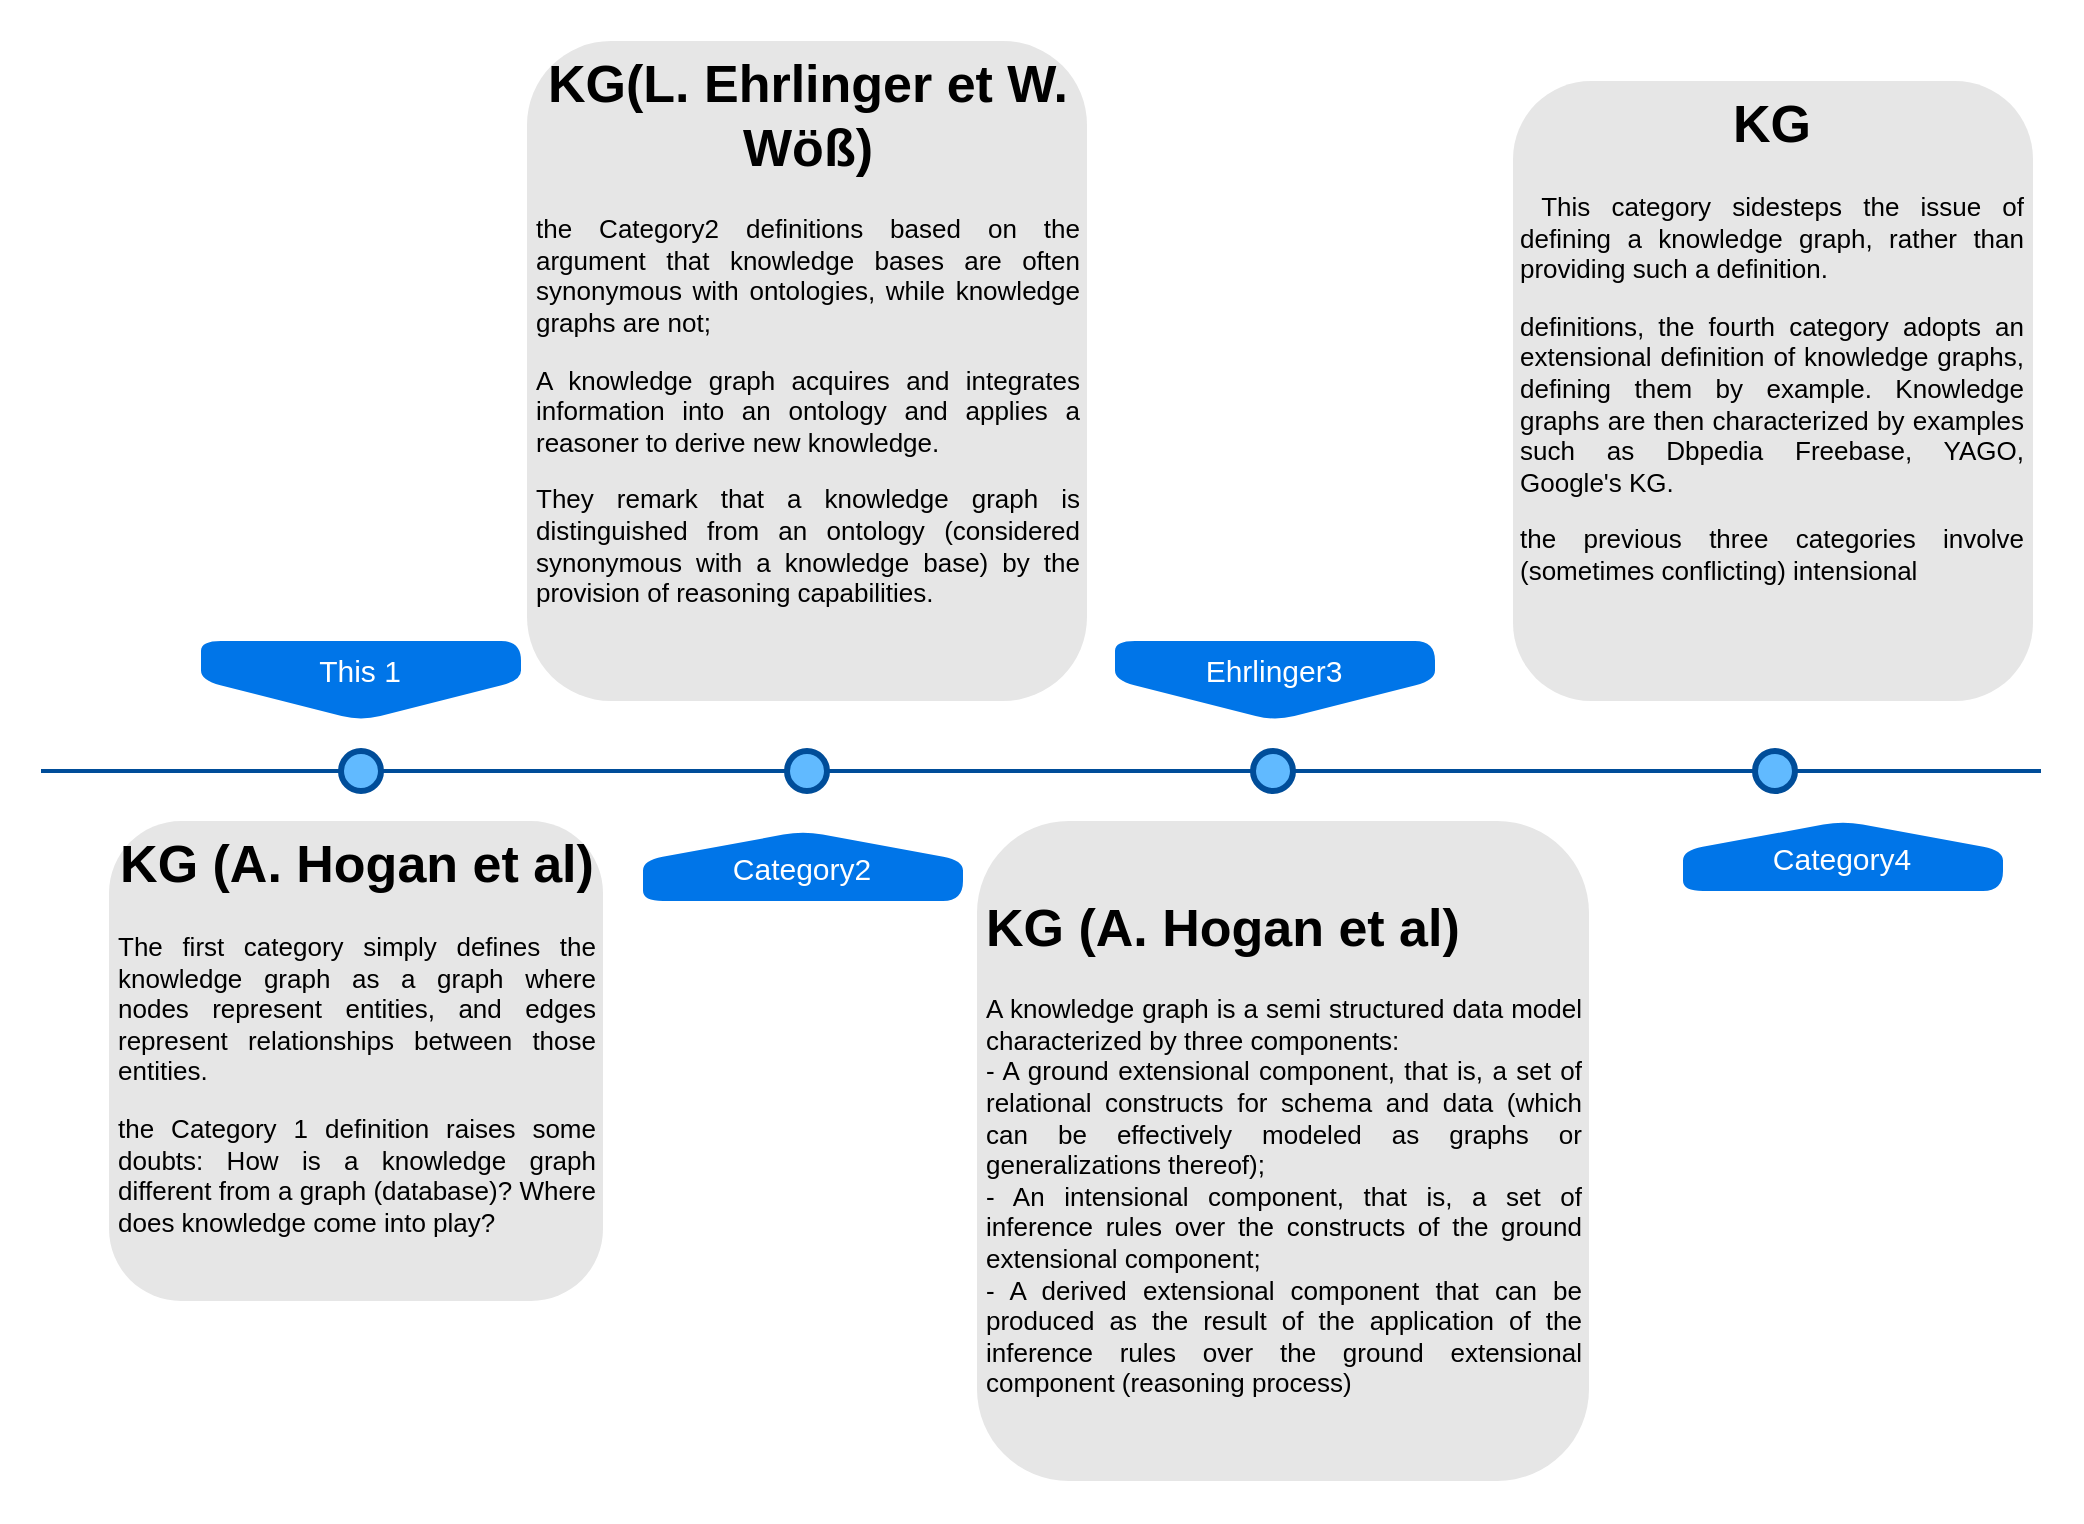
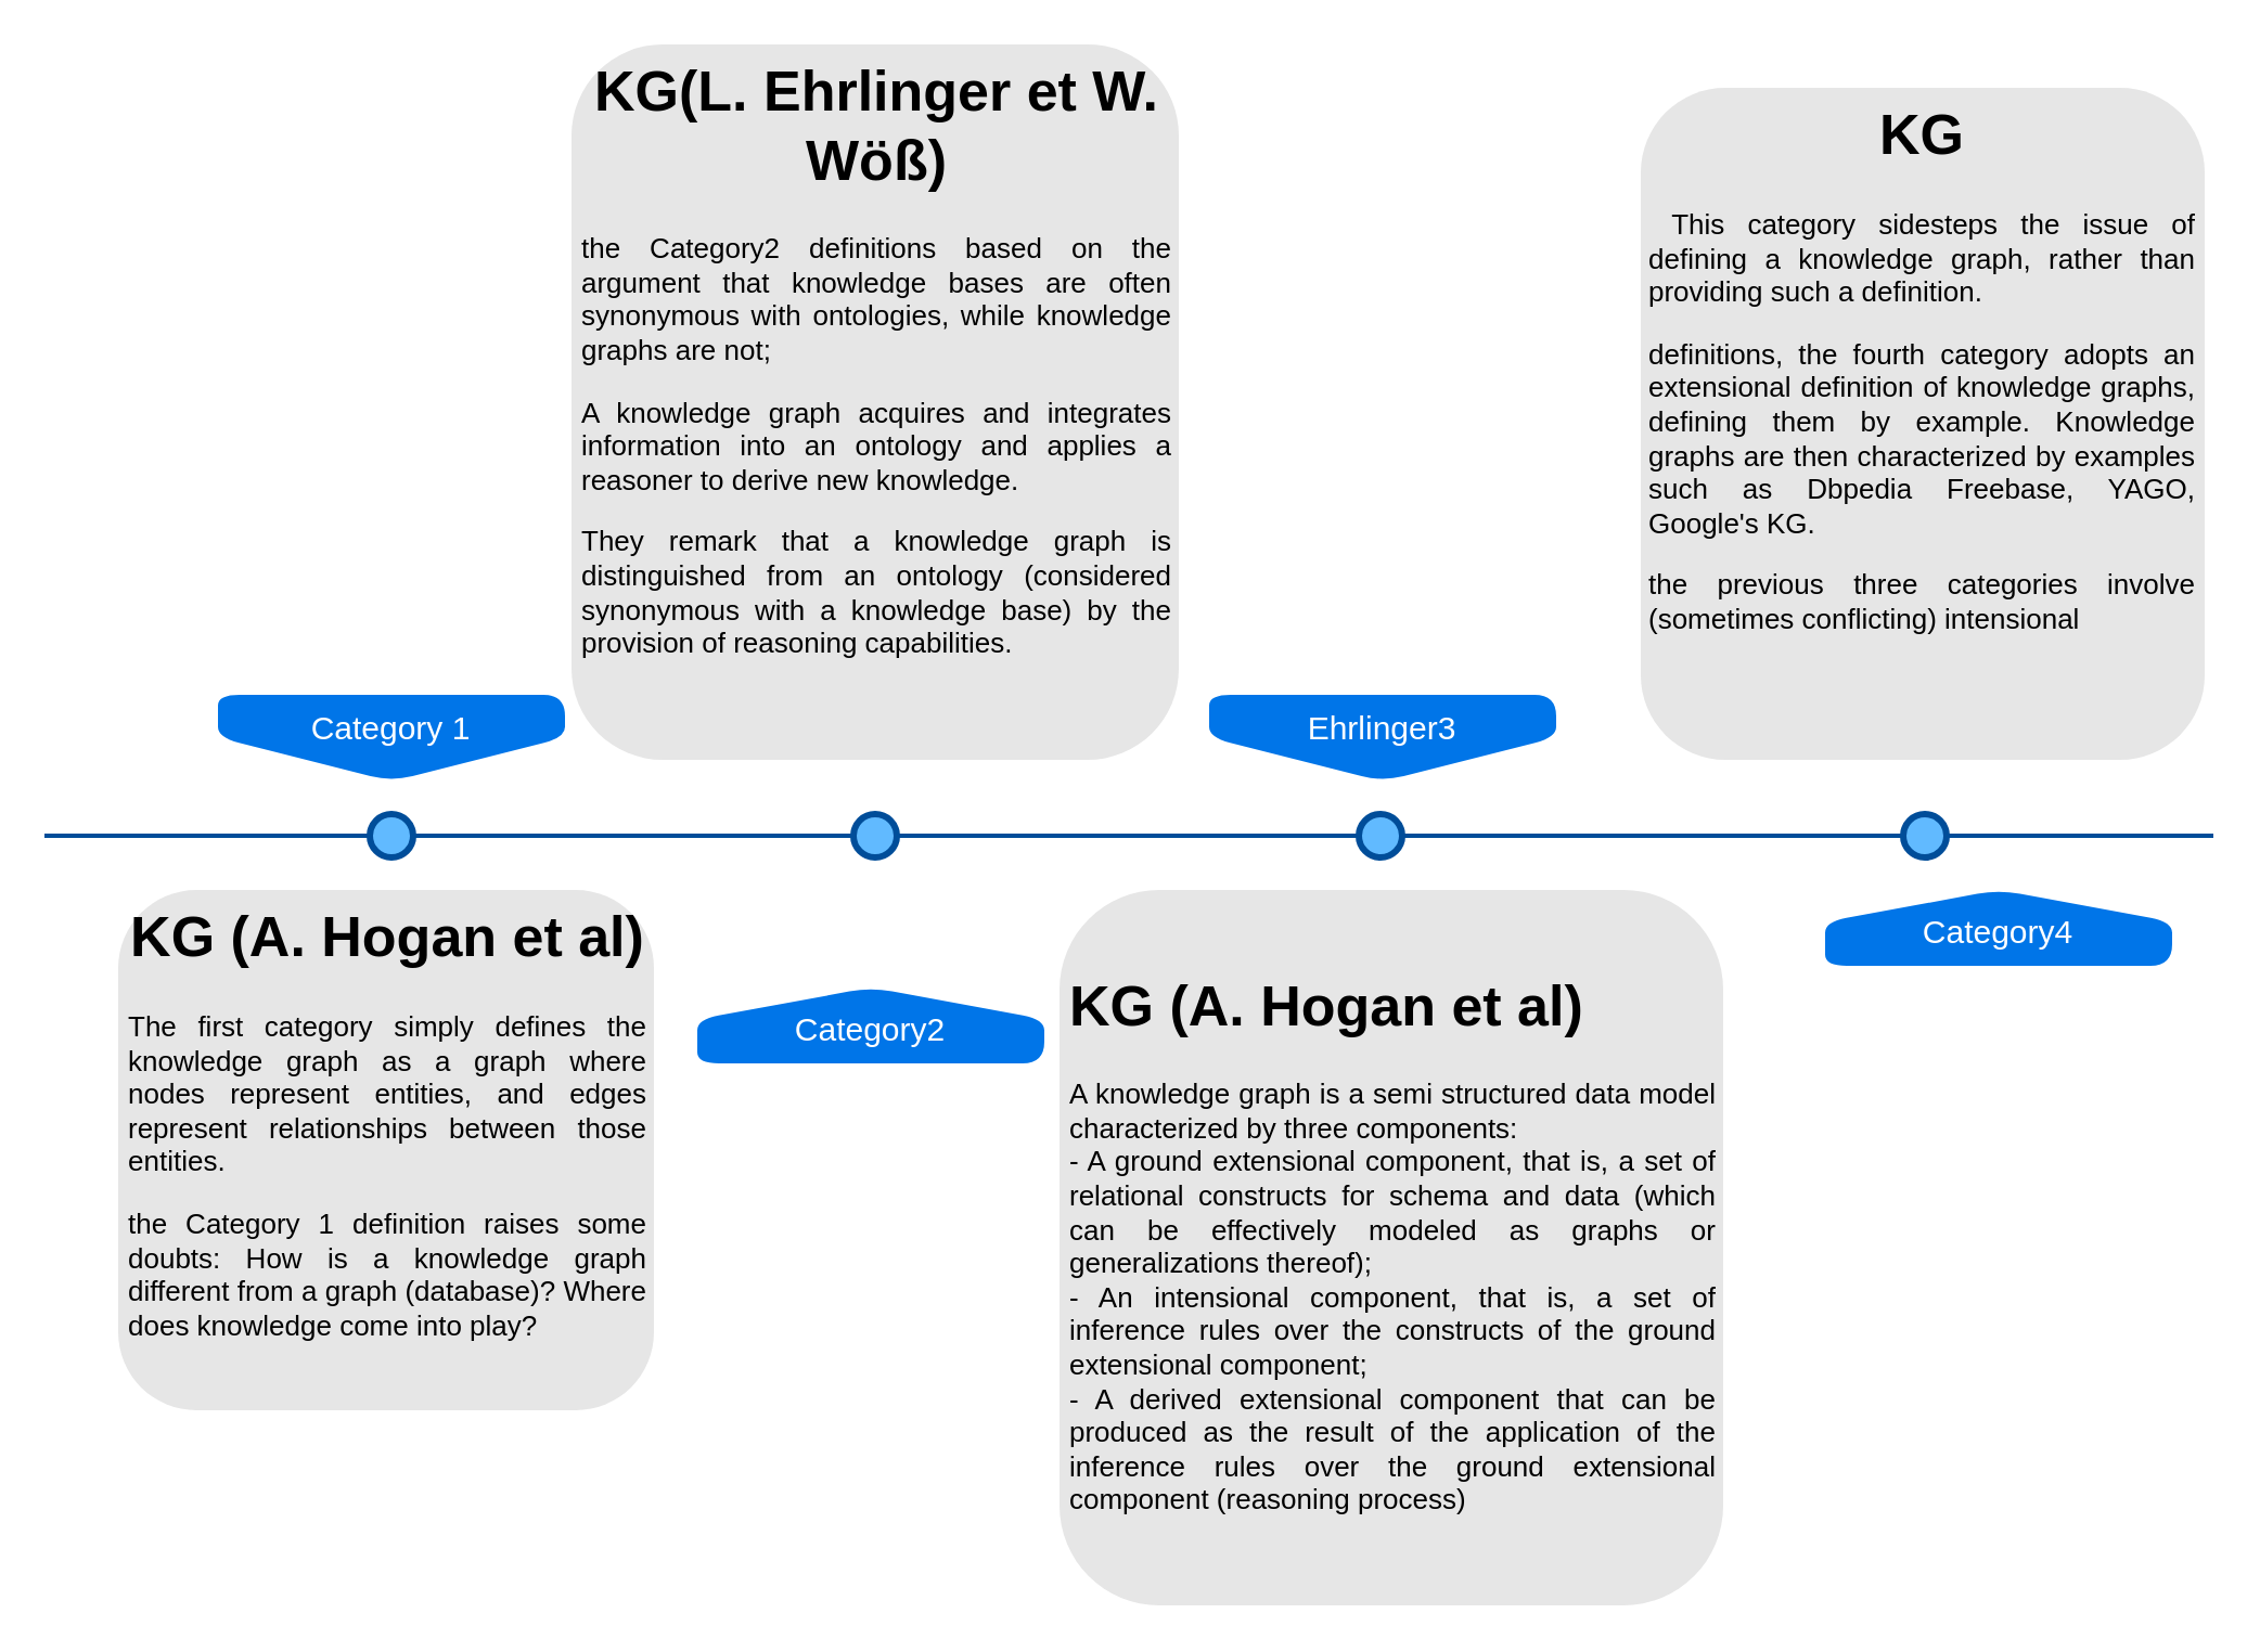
  <mxCell id="0" />
  <mxCell id="1" parent="0" />
  <mxCell id="2" value="" style="line;strokeWidth=2;html=1;fillColor=none;fontSize=28;fontColor=#004D99;strokeColor=#004D99;rounded=1;" parent="1" vertex="1"><mxGeometry x="20" y="380" width="1000" height="10" as="geometry" /></mxCell>
- <mxCell id="3" value="This 1" style="shape=offPageConnector;whiteSpace=wrap;html=1;fillColor=#0075E8;fontSize=15;fontColor=#FFFFFF;size=0.509;verticalAlign=top;strokeColor=none;rounded=1;" parent="1" vertex="1"><mxGeometry x="100" y="320" width="160" height="40" as="geometry" /></mxCell>
+ <mxCell id="3" value="Category 1" style="shape=offPageConnector;whiteSpace=wrap;html=1;fillColor=#0075E8;fontSize=15;fontColor=#FFFFFF;size=0.509;verticalAlign=top;strokeColor=none;rounded=1;" parent="1" vertex="1"><mxGeometry x="100" y="320" width="160" height="40" as="geometry" /></mxCell>
  <mxCell id="4" value="Ehrlinger3" style="shape=offPageConnector;whiteSpace=wrap;html=1;fillColor=#0075E8;fontSize=15;fontColor=#FFFFFF;size=0.509;verticalAlign=top;strokeColor=none;rounded=1;" parent="1" vertex="1"><mxGeometry x="557" y="320" width="160" height="40" as="geometry" /></mxCell>
  <mxCell id="5" value="Category4" style="shape=offPageConnector;whiteSpace=wrap;html=1;fillColor=#0075E8;fontSize=15;fontColor=#FFFFFF;size=0.418;flipV=1;verticalAlign=bottom;strokeColor=none;spacingBottom=4;rounded=1;" parent="1" vertex="1"><mxGeometry x="841" y="410" width="160" height="35" as="geometry" /></mxCell>
  <mxCell id="6" value="" style="ellipse;whiteSpace=wrap;html=1;fillColor=#61BAFF;fontSize=28;fontColor=#004D99;strokeWidth=3;strokeColor=#004D99;rounded=1;" parent="1" vertex="1"><mxGeometry x="170" y="375" width="20" height="20" as="geometry" /></mxCell>
  <mxCell id="7" value="" style="ellipse;whiteSpace=wrap;html=1;fillColor=#61BAFF;fontSize=28;fontColor=#004D99;strokeWidth=3;strokeColor=#004D99;rounded=1;" parent="1" vertex="1"><mxGeometry x="393" y="375" width="20" height="20" as="geometry" /></mxCell>
  <mxCell id="8" value="" style="ellipse;whiteSpace=wrap;html=1;fillColor=#61BAFF;fontSize=28;fontColor=#004D99;strokeWidth=3;strokeColor=#004D99;rounded=1;" parent="1" vertex="1"><mxGeometry x="626" y="375" width="20" height="20" as="geometry" /></mxCell>
  <mxCell id="9" value="" style="ellipse;whiteSpace=wrap;html=1;fillColor=#61BAFF;fontSize=28;fontColor=#004D99;strokeWidth=3;strokeColor=#004D99;rounded=1;" parent="1" vertex="1"><mxGeometry x="877" y="375" width="20" height="20" as="geometry" /></mxCell>
  <mxCell id="10" value="&lt;h1 align=&quot;center&quot;&gt;KG (A. Hogan et al)&lt;br&gt;&lt;/h1&gt;&lt;p align=&quot;justify&quot;&gt;The first category simply defines the knowledge graph as a graph where nodes represent entities, and edges represent relationships between those entities.&lt;/p&gt;&lt;p align=&quot;justify&quot;&gt;the Category 1 definition raises some doubts: How is a knowledge graph different from a graph (database)? Where does knowledge come into play?&lt;br&gt;&lt;/p&gt;" style="text;html=1;spacing=5;spacingTop=-20;whiteSpace=wrap;overflow=hidden;strokeColor=none;strokeWidth=3;fillColor=#E6E6E6;fontSize=13;fontColor=#000000;align=left;rounded=1;" parent="1" vertex="1"><mxGeometry x="54" y="410" width="247" height="240" as="geometry" /></mxCell>
  <mxCell id="11" value="&lt;h1 align=&quot;center&quot;&gt;KG(L. Ehrlinger et W. Wöß)&lt;br&gt;&lt;/h1&gt;&lt;p align=&quot;justify&quot;&gt;the Category2 definitions based on the argument that knowledge bases are often synonymous with ontologies, while knowledge graphs are not;&lt;/p&gt;&lt;p align=&quot;justify&quot;&gt;A knowledge graph acquires and integrates information into an ontology and applies a reasoner to derive new knowledge.&lt;/p&gt;&lt;p align=&quot;justify&quot;&gt;They remark that a knowledge graph is distinguished from an ontology (considered synonymous with a knowledge base) by the provision of reasoning capabilities.&lt;br&gt;&lt;/p&gt;" style="text;html=1;spacing=5;spacingTop=-20;whiteSpace=wrap;overflow=hidden;strokeColor=none;strokeWidth=3;fillColor=#E6E6E6;fontSize=13;fontColor=#000000;align=left;rounded=1;" parent="1" vertex="1"><mxGeometry x="263" y="20" width="280" height="330" as="geometry" /></mxCell>
  <mxCell id="12" value="&lt;div align=&quot;left&quot;&gt;&lt;br&gt;&lt;/div&gt;&lt;div align=&quot;justify&quot;&gt;&amp;nbsp;&amp;nbsp; &lt;br&gt;&lt;/div&gt;&lt;div align=&quot;justify&quot;&gt;&lt;h1&gt;KG (A. Hogan et al)&lt;/h1&gt;&lt;/div&gt;&lt;div align=&quot;justify&quot;&gt;A knowledge graph is a semi structured data model characterized by three components:&lt;/div&gt;&lt;div align=&quot;justify&quot;&gt;- A ground extensional component, that is, a set of relational constructs for schema and data (which can be effectively modeled as graphs or generalizations thereof);&lt;/div&gt;&lt;div align=&quot;justify&quot;&gt;- An intensional component, that is, a set of inference rules over the constructs of the ground extensional component;&lt;/div&gt;&lt;div align=&quot;justify&quot;&gt;- A derived extensional component that can be produced as the result of the application of the inference rules over the ground extensional component (reasoning process)&lt;br&gt;&lt;/div&gt;" style="text;html=1;spacing=5;spacingTop=-20;whiteSpace=wrap;overflow=hidden;strokeColor=none;strokeWidth=3;fillColor=#E6E6E6;fontSize=13;fontColor=#000000;align=left;rounded=1;" parent="1" vertex="1"><mxGeometry x="488" y="410" width="306" height="330" as="geometry" /></mxCell>
  <mxCell id="13" value="&lt;h1&gt;KG&lt;/h1&gt;&lt;p align=&quot;justify&quot;&gt;&amp;nbsp;This category sidesteps the issue of defining a knowledge graph, rather than providing such a definition.&lt;/p&gt;&lt;p align=&quot;justify&quot;&gt;definitions, the fourth category adopts an extensional definition of knowledge graphs, defining them by example. Knowledge graphs are then characterized by examples such as Dbpedia Freebase, YAGO, Google's KG.&lt;/p&gt;&lt;p align=&quot;justify&quot;&gt;the previous three categories involve (sometimes conflicting) intensional&lt;br&gt;&lt;/p&gt;" style="text;html=1;spacing=5;spacingTop=-20;whiteSpace=wrap;overflow=hidden;strokeColor=none;strokeWidth=3;fillColor=#E6E6E6;fontSize=13;fontColor=#000000;align=center;rounded=1;" vertex="1" parent="1"><mxGeometry x="756" y="40" width="260" height="310" as="geometry" /></mxCell>
- <mxCell id="14" value="Category2" style="shape=offPageConnector;whiteSpace=wrap;html=1;fillColor=#0075E8;fontSize=15;fontColor=#FFFFFF;size=0.418;flipV=1;verticalAlign=bottom;strokeColor=none;spacingBottom=4;rounded=1;" vertex="1" parent="1"><mxGeometry x="321" y="415" width="160" height="35" as="geometry" /></mxCell>
+ <mxCell id="14" value="Category2" style="shape=offPageConnector;whiteSpace=wrap;html=1;fillColor=#0075E8;fontSize=15;fontColor=#FFFFFF;size=0.418;flipV=1;verticalAlign=bottom;strokeColor=none;spacingBottom=4;rounded=1;" vertex="1" parent="1"><mxGeometry x="321" y="455" width="160" height="35" as="geometry" /></mxCell>
